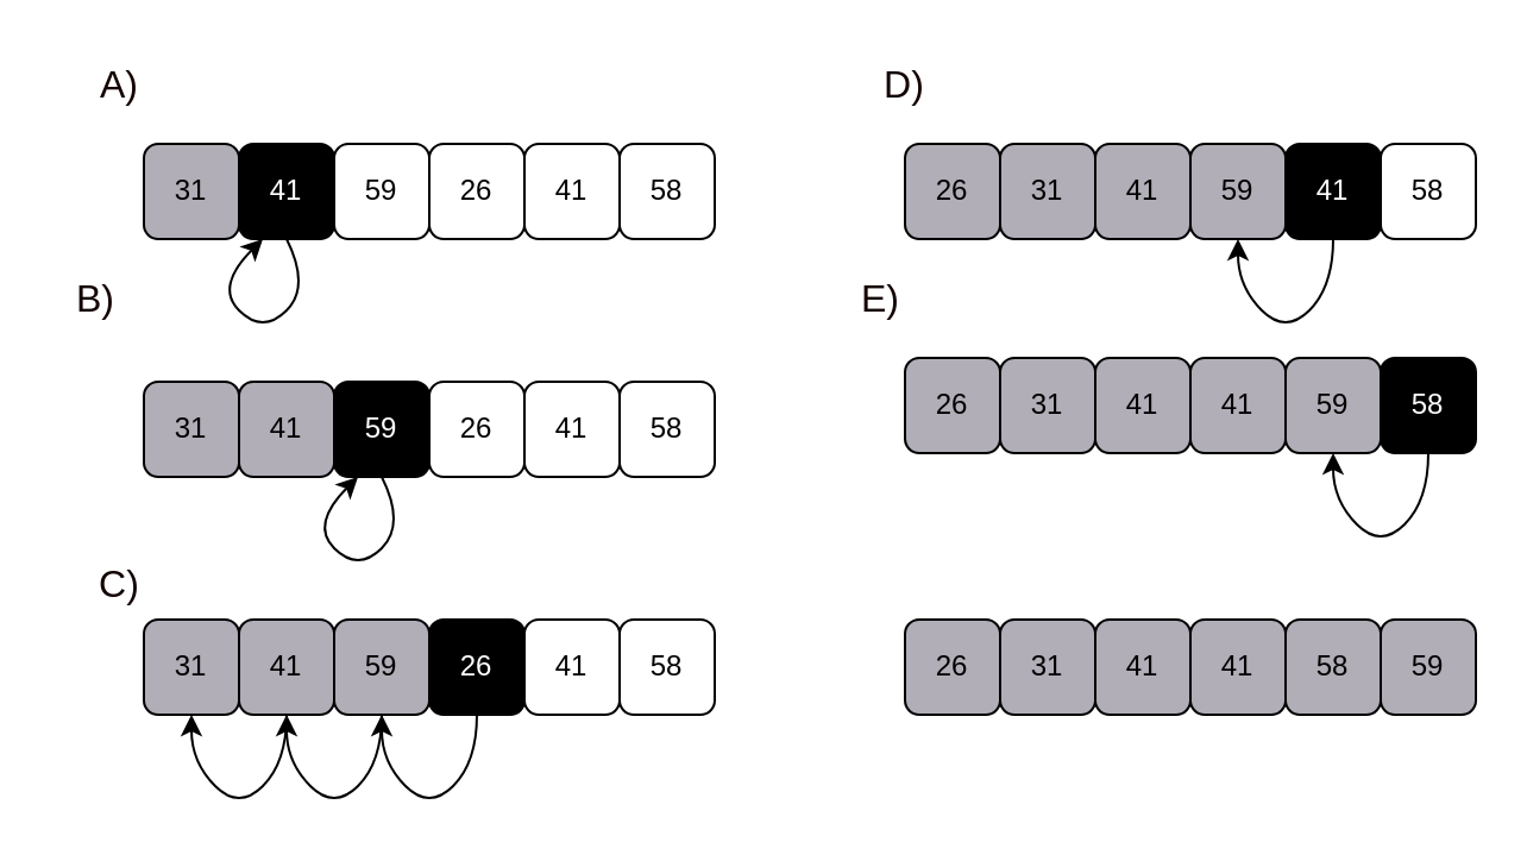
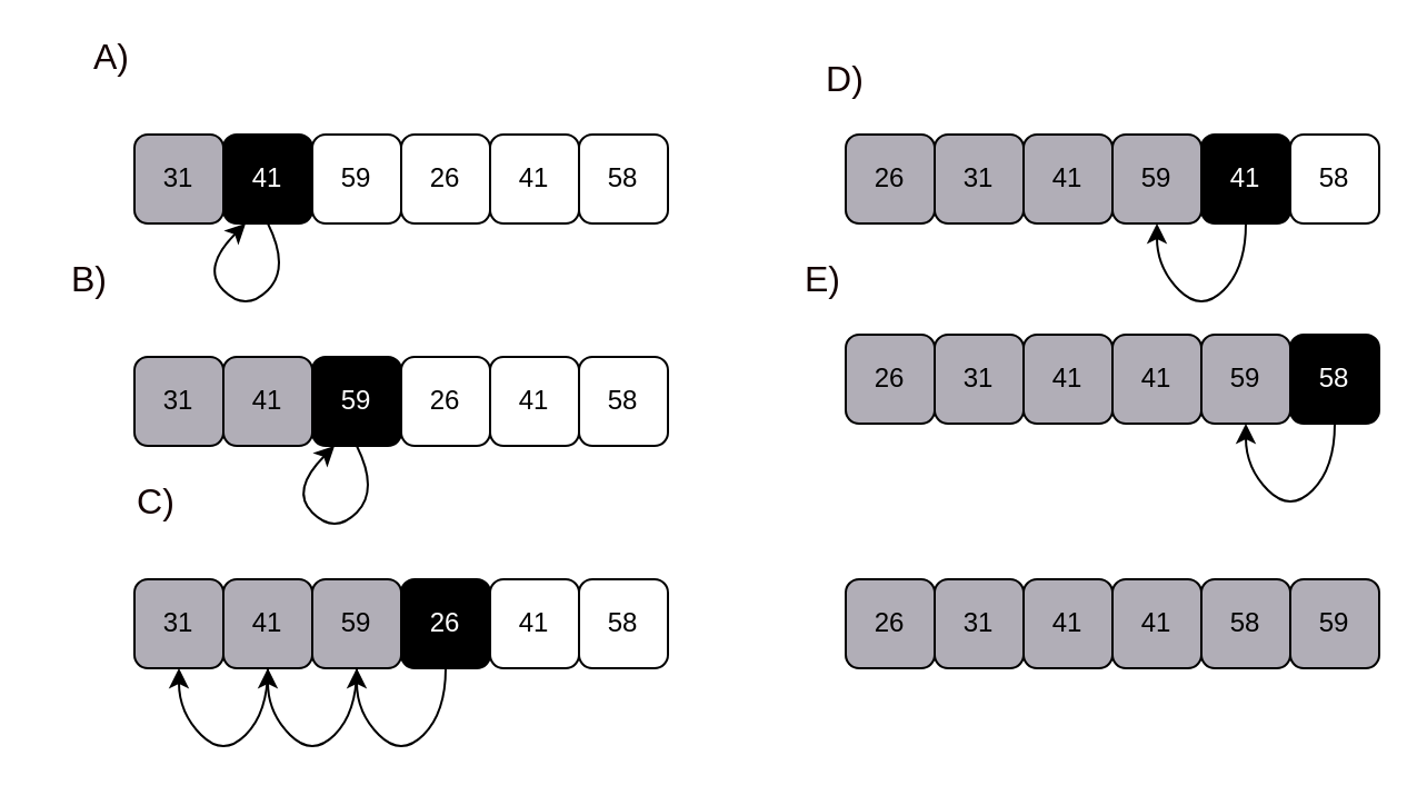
  <mxCell id="0" />
  <mxCell id="1" parent="0" />
  <mxCell id="2" value="31" style="rounded=1;whiteSpace=wrap;html=1;fillColor=#b1aeb7;" parent="1" vertex="1"><mxGeometry x="60" y="60" width="40" height="40" as="geometry" /></mxCell>
  <mxCell id="3" value="&lt;font color=&quot;#ffffff&quot;&gt;41&lt;/font&gt;" style="rounded=1;whiteSpace=wrap;html=1;fillColor=#000000;" parent="1" vertex="1"><mxGeometry x="100" y="60" width="40" height="40" as="geometry" /></mxCell>
  <mxCell id="4" value="59" style="rounded=1;whiteSpace=wrap;html=1;" parent="1" vertex="1"><mxGeometry x="140" y="60" width="40" height="40" as="geometry" /></mxCell>
  <mxCell id="5" value="26" style="rounded=1;whiteSpace=wrap;html=1;" parent="1" vertex="1"><mxGeometry x="180" y="60" width="40" height="40" as="geometry" /></mxCell>
  <mxCell id="6" value="41" style="rounded=1;whiteSpace=wrap;html=1;" parent="1" vertex="1"><mxGeometry x="220" y="60" width="40" height="40" as="geometry" /></mxCell>
  <mxCell id="7" value="58" style="rounded=1;whiteSpace=wrap;html=1;" parent="1" vertex="1"><mxGeometry x="260" y="60" width="40" height="40" as="geometry" /></mxCell>
  <mxCell id="8" value="" style="curved=1;endArrow=classic;html=1;rounded=0;exitX=0.5;exitY=1;exitDx=0;exitDy=0;entryX=0.25;entryY=1;entryDx=0;entryDy=0;" parent="1" source="3" target="3" edge="1"><mxGeometry width="50" height="50" relative="1" as="geometry"><mxPoint x="60" y="130" as="sourcePoint" /><mxPoint x="60" y="130" as="targetPoint" /><Array as="points"><mxPoint x="130" y="120" /><mxPoint x="110" y="140" /><mxPoint x="90" y="120" /></Array></mxGeometry></mxCell>
  <mxCell id="9" value="31" style="rounded=1;whiteSpace=wrap;html=1;fillColor=#b1aeb7;" parent="1" vertex="1"><mxGeometry x="60" y="160" width="40" height="40" as="geometry" /></mxCell>
  <mxCell id="10" value="&lt;font&gt;41&lt;/font&gt;" style="rounded=1;whiteSpace=wrap;html=1;fillColor=#b1aeb7;fontColor=#000000;" parent="1" vertex="1"><mxGeometry x="100" y="160" width="40" height="40" as="geometry" /></mxCell>
  <mxCell id="11" value="59" style="rounded=1;whiteSpace=wrap;fillColor=#000000;fontColor=#ffffff;" parent="1" vertex="1"><mxGeometry x="140" y="160" width="40" height="40" as="geometry" /></mxCell>
  <mxCell id="12" value="26" style="rounded=1;whiteSpace=wrap;html=1;" parent="1" vertex="1"><mxGeometry x="180" y="160" width="40" height="40" as="geometry" /></mxCell>
  <mxCell id="13" value="41" style="rounded=1;whiteSpace=wrap;html=1;" parent="1" vertex="1"><mxGeometry x="220" y="160" width="40" height="40" as="geometry" /></mxCell>
  <mxCell id="14" value="58" style="rounded=1;whiteSpace=wrap;html=1;" parent="1" vertex="1"><mxGeometry x="260" y="160" width="40" height="40" as="geometry" /></mxCell>
  <mxCell id="15" value="" style="curved=1;endArrow=classic;html=1;rounded=0;exitX=0.5;exitY=1;exitDx=0;exitDy=0;entryX=0.25;entryY=1;entryDx=0;entryDy=0;" parent="1" edge="1"><mxGeometry width="50" height="50" relative="1" as="geometry"><mxPoint x="160" y="200" as="sourcePoint" /><mxPoint x="150" y="200" as="targetPoint" /><Array as="points"><mxPoint x="170" y="220" /><mxPoint x="150" y="240" /><mxPoint x="130" y="220" /></Array></mxGeometry></mxCell>
  <mxCell id="16" value="31" style="rounded=1;whiteSpace=wrap;html=1;fillColor=#b1aeb7;" parent="1" vertex="1"><mxGeometry x="60" y="260" width="40" height="40" as="geometry" /></mxCell>
  <mxCell id="17" value="&lt;font&gt;41&lt;/font&gt;" style="rounded=1;whiteSpace=wrap;html=1;fillColor=#b1aeb7;fontColor=#000000;" parent="1" vertex="1"><mxGeometry x="100" y="260" width="40" height="40" as="geometry" /></mxCell>
  <mxCell id="18" value="59" style="rounded=1;whiteSpace=wrap;html=1;fillColor=#b1aeb7;" parent="1" vertex="1"><mxGeometry x="140" y="260" width="40" height="40" as="geometry" /></mxCell>
  <mxCell id="19" value="26" style="rounded=1;whiteSpace=wrap;html=1;fillColor=#000000;fontColor=#ffffff;" parent="1" vertex="1"><mxGeometry x="180" y="260" width="40" height="40" as="geometry" /></mxCell>
  <mxCell id="20" value="41" style="rounded=1;whiteSpace=wrap;html=1;" parent="1" vertex="1"><mxGeometry x="220" y="260" width="40" height="40" as="geometry" /></mxCell>
  <mxCell id="21" value="58" style="rounded=1;whiteSpace=wrap;html=1;" parent="1" vertex="1"><mxGeometry x="260" y="260" width="40" height="40" as="geometry" /></mxCell>
  <mxCell id="22" value="" style="curved=1;endArrow=classic;html=1;rounded=0;exitX=0.5;exitY=1;exitDx=0;exitDy=0;entryX=0.5;entryY=1;entryDx=0;entryDy=0;" parent="1" target="18" edge="1"><mxGeometry width="50" height="50" relative="1" as="geometry"><mxPoint x="200" y="300" as="sourcePoint" /><mxPoint x="190" y="300" as="targetPoint" /><Array as="points"><mxPoint x="200" y="320" /><mxPoint x="180" y="340" /><mxPoint x="160" y="320" /></Array></mxGeometry></mxCell>
  <mxCell id="23" value="" style="curved=1;endArrow=classic;html=1;rounded=0;exitX=0.5;exitY=1;exitDx=0;exitDy=0;entryX=0.5;entryY=1;entryDx=0;entryDy=0;" parent="1" edge="1"><mxGeometry width="50" height="50" relative="1" as="geometry"><mxPoint x="160" y="300" as="sourcePoint" /><mxPoint x="120" y="300" as="targetPoint" /><Array as="points"><mxPoint x="160" y="320" /><mxPoint x="140" y="340" /><mxPoint x="120" y="320" /></Array></mxGeometry></mxCell>
  <mxCell id="24" value="" style="curved=1;endArrow=classic;html=1;rounded=0;exitX=0.5;exitY=1;exitDx=0;exitDy=0;entryX=0.5;entryY=1;entryDx=0;entryDy=0;" parent="1" edge="1"><mxGeometry width="50" height="50" relative="1" as="geometry"><mxPoint x="120" y="300" as="sourcePoint" /><mxPoint x="80" y="300" as="targetPoint" /><Array as="points"><mxPoint x="120" y="320" /><mxPoint x="100" y="340" /><mxPoint x="80" y="320" /></Array></mxGeometry></mxCell>
  <mxCell id="25" value="31" style="rounded=1;whiteSpace=wrap;html=1;fillColor=#b1aeb7;" parent="1" vertex="1"><mxGeometry x="420" y="60" width="40" height="40" as="geometry" /></mxCell>
  <mxCell id="26" value="&lt;font&gt;41&lt;/font&gt;" style="rounded=1;whiteSpace=wrap;html=1;fillColor=#b1aeb7;fontColor=#000000;" parent="1" vertex="1"><mxGeometry x="460" y="60" width="40" height="40" as="geometry" /></mxCell>
  <mxCell id="27" value="59" style="rounded=1;whiteSpace=wrap;html=1;fillColor=#b1aeb7;" parent="1" vertex="1"><mxGeometry x="500" y="60" width="40" height="40" as="geometry" /></mxCell>
  <mxCell id="28" value="26" style="rounded=1;whiteSpace=wrap;html=1;fillColor=#b1aeb7;" parent="1" vertex="1"><mxGeometry x="380" y="60" width="40" height="40" as="geometry" /></mxCell>
  <mxCell id="29" value="41" style="rounded=1;whiteSpace=wrap;html=1;fillColor=#000000;fontColor=#ffffff;" parent="1" vertex="1"><mxGeometry x="540" y="60" width="40" height="40" as="geometry" /></mxCell>
  <mxCell id="30" value="58" style="rounded=1;whiteSpace=wrap;html=1;" parent="1" vertex="1"><mxGeometry x="580" y="60" width="40" height="40" as="geometry" /></mxCell>
  <mxCell id="31" value="" style="curved=1;endArrow=classic;html=1;rounded=0;exitX=0.5;exitY=1;exitDx=0;exitDy=0;entryX=0.5;entryY=1;entryDx=0;entryDy=0;" edge="1" parent="1"><mxGeometry width="50" height="50" relative="1" as="geometry"><mxPoint x="560" y="100" as="sourcePoint" /><mxPoint x="520" y="100" as="targetPoint" /><Array as="points"><mxPoint x="560" y="120" /><mxPoint x="540" y="140" /><mxPoint x="520" y="120" /></Array></mxGeometry></mxCell>
  <mxCell id="32" value="31" style="rounded=1;whiteSpace=wrap;html=1;fillColor=#b1aeb7;" vertex="1" parent="1"><mxGeometry x="420" y="150" width="40" height="40" as="geometry" /></mxCell>
  <mxCell id="33" value="&lt;font&gt;41&lt;/font&gt;" style="rounded=1;whiteSpace=wrap;html=1;fillColor=#b1aeb7;fontColor=#000000;" vertex="1" parent="1"><mxGeometry x="460" y="150" width="40" height="40" as="geometry" /></mxCell>
  <mxCell id="34" value="59" style="rounded=1;whiteSpace=wrap;html=1;fillColor=#b1aeb7;" vertex="1" parent="1"><mxGeometry x="540" y="150" width="40" height="40" as="geometry" /></mxCell>
  <mxCell id="35" value="26" style="rounded=1;whiteSpace=wrap;html=1;fillColor=#b1aeb7;" vertex="1" parent="1"><mxGeometry x="380" y="150" width="40" height="40" as="geometry" /></mxCell>
  <mxCell id="36" value="41" style="rounded=1;whiteSpace=wrap;html=1;fillColor=#b1aeb7;fontColor=default;" vertex="1" parent="1"><mxGeometry x="500" y="150" width="40" height="40" as="geometry" /></mxCell>
  <mxCell id="37" value="58" style="rounded=1;whiteSpace=wrap;html=1;fillColor=#000000;fontColor=#ffffff;" vertex="1" parent="1"><mxGeometry x="580" y="150" width="40" height="40" as="geometry" /></mxCell>
  <mxCell id="38" value="" style="curved=1;endArrow=classic;html=1;rounded=0;exitX=0.5;exitY=1;exitDx=0;exitDy=0;entryX=0.5;entryY=1;entryDx=0;entryDy=0;" edge="1" parent="1"><mxGeometry width="50" height="50" relative="1" as="geometry"><mxPoint x="600" y="190" as="sourcePoint" /><mxPoint x="560" y="190" as="targetPoint" /><Array as="points"><mxPoint x="600" y="210" /><mxPoint x="580" y="230" /><mxPoint x="560" y="210" /></Array></mxGeometry></mxCell>
  <mxCell id="39" value="31" style="rounded=1;whiteSpace=wrap;html=1;fillColor=#b1aeb7;" vertex="1" parent="1"><mxGeometry x="420" y="260" width="40" height="40" as="geometry" /></mxCell>
  <mxCell id="40" value="&lt;font&gt;41&lt;/font&gt;" style="rounded=1;whiteSpace=wrap;html=1;fillColor=#b1aeb7;fontColor=#000000;" vertex="1" parent="1"><mxGeometry x="460" y="260" width="40" height="40" as="geometry" /></mxCell>
  <mxCell id="41" value="59" style="rounded=1;whiteSpace=wrap;html=1;fillColor=#b1aeb7;" vertex="1" parent="1"><mxGeometry x="580" y="260" width="40" height="40" as="geometry" /></mxCell>
  <mxCell id="42" value="26" style="rounded=1;whiteSpace=wrap;html=1;fillColor=#b1aeb7;" vertex="1" parent="1"><mxGeometry x="380" y="260" width="40" height="40" as="geometry" /></mxCell>
  <mxCell id="43" value="41" style="rounded=1;whiteSpace=wrap;html=1;fillColor=#b1aeb7;fontColor=default;" vertex="1" parent="1"><mxGeometry x="500" y="260" width="40" height="40" as="geometry" /></mxCell>
  <mxCell id="44" value="58" style="rounded=1;whiteSpace=wrap;html=1;fillColor=#b1aeb7;fontColor=default;" vertex="1" parent="1"><mxGeometry x="540" y="260" width="40" height="40" as="geometry" /></mxCell>
- <mxCell id="45" value="&lt;font color=&quot;#130101&quot; style=&quot;font-size: 16px;&quot;&gt;A)&lt;/font&gt;" style="text;html=1;strokeColor=none;fillColor=none;align=center;verticalAlign=middle;whiteSpace=wrap;rounded=0;fontColor=#ffffff;fontSize=16;" vertex="1" parent="1"><mxGeometry x="30" y="20" width="40" height="30" as="geometry" /></mxCell>
+ <mxCell id="45" value="&lt;font color=&quot;#130101&quot; style=&quot;font-size: 16px;&quot;&gt;A)&lt;/font&gt;" style="text;html=1;strokeColor=none;fillColor=none;align=center;verticalAlign=middle;whiteSpace=wrap;rounded=0;fontColor=#ffffff;fontSize=16;" vertex="1" parent="1"><mxGeometry x="30" y="10" width="40" height="30" as="geometry" /></mxCell>
  <mxCell id="46" value="&lt;font color=&quot;#130101&quot; style=&quot;font-size: 16px;&quot;&gt;B)&lt;/font&gt;" style="text;html=1;strokeColor=none;fillColor=none;align=center;verticalAlign=middle;whiteSpace=wrap;rounded=0;fontColor=#ffffff;fontSize=16;" vertex="1" parent="1"><mxGeometry x="20" y="110" width="40" height="30" as="geometry" /></mxCell>
- <mxCell id="47" value="&lt;font color=&quot;#130101&quot; style=&quot;font-size: 16px;&quot;&gt;C)&lt;/font&gt;" style="text;html=1;strokeColor=none;fillColor=none;align=center;verticalAlign=middle;whiteSpace=wrap;rounded=0;fontColor=#ffffff;fontSize=16;" vertex="1" parent="1"><mxGeometry x="30" y="230" width="40" height="30" as="geometry" /></mxCell>
+ <mxCell id="47" value="&lt;font color=&quot;#130101&quot; style=&quot;font-size: 16px;&quot;&gt;C)&lt;/font&gt;" style="text;html=1;strokeColor=none;fillColor=none;align=center;verticalAlign=middle;whiteSpace=wrap;rounded=0;fontColor=#ffffff;fontSize=16;" vertex="1" parent="1"><mxGeometry x="50" y="210" width="40" height="30" as="geometry" /></mxCell>
  <mxCell id="48" value="&lt;font color=&quot;#130101&quot; style=&quot;font-size: 16px;&quot;&gt;D)&lt;/font&gt;" style="text;html=1;strokeColor=none;fillColor=none;align=center;verticalAlign=middle;whiteSpace=wrap;rounded=0;fontColor=#ffffff;fontSize=16;" vertex="1" parent="1"><mxGeometry x="360" y="20" width="40" height="30" as="geometry" /></mxCell>
  <mxCell id="49" value="&lt;font color=&quot;#130101&quot; style=&quot;font-size: 16px;&quot;&gt;E)&lt;/font&gt;" style="text;html=1;strokeColor=none;fillColor=none;align=center;verticalAlign=middle;whiteSpace=wrap;rounded=0;fontColor=#ffffff;fontSize=16;" vertex="1" parent="1"><mxGeometry x="350" y="110" width="40" height="30" as="geometry" /></mxCell>
